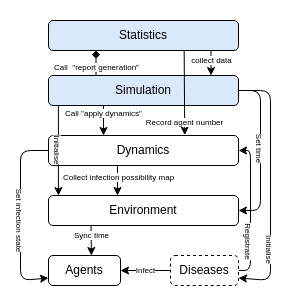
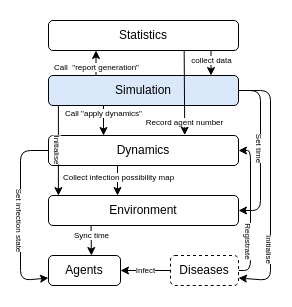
  <mxCell id="0" />
  <mxCell id="1" parent="0" />
  <mxCell id="2" value="Agents&lt;br&gt;" style="rounded=1;whiteSpace=wrap;html=1;fontFamily=Helvetica;" parent="1" vertex="1"><mxGeometry x="48" y="255" width="72" height="30" as="geometry" /></mxCell>
  <mxCell id="3" value="Infect" style="edgeStyle=none;html=1;exitX=0;exitY=0.5;exitDx=0;exitDy=0;entryX=1;entryY=0.5;entryDx=0;entryDy=0;fontSize=8;fontFamily=Helvetica;" parent="1" source="6" target="2" edge="1"><mxGeometry relative="1" as="geometry" /></mxCell>
  <mxCell id="4" style="edgeStyle=none;html=1;fontSize=8;entryX=1;entryY=0.5;entryDx=0;entryDy=0;fontFamily=Helvetica;" parent="1" source="6" target="13" edge="1"><mxGeometry relative="1" as="geometry"><mxPoint x="290" y="270" as="targetPoint" /><Array as="points"><mxPoint x="250" y="270" /><mxPoint x="250" y="150" /></Array></mxGeometry></mxCell>
  <mxCell id="5" value="Registrate" style="edgeLabel;html=1;align=center;verticalAlign=middle;resizable=0;points=[];fontSize=8;rotation=90;" parent="4" vertex="1" connectable="0"><mxGeometry x="-0.374" y="1" relative="1" as="geometry"><mxPoint y="3" as="offset" /></mxGeometry></mxCell>
  <mxCell id="6" value="Diseases" style="rounded=1;whiteSpace=wrap;html=1;fontFamily=Helvetica;dashed=1;" parent="1" vertex="1"><mxGeometry x="170" y="255" width="68" height="30" as="geometry" /></mxCell>
  <mxCell id="7" value="Sync time" style="edgeStyle=none;html=1;exitX=0.224;exitY=0.991;exitDx=0;exitDy=0;entryX=0.536;entryY=0;entryDx=0;entryDy=0;entryPerimeter=0;fontSize=8;exitPerimeter=0;fontFamily=Helvetica;" parent="1" edge="1"><mxGeometry x="-0.309" relative="1" as="geometry"><mxPoint x="90.56" y="224.73" as="sourcePoint" /><mxPoint x="90.88" y="255" as="targetPoint" /><mxPoint as="offset" /></mxGeometry></mxCell>
  <mxCell id="8" value="Environment" style="rounded=1;whiteSpace=wrap;html=1;fontFamily=Helvetica;" parent="1" vertex="1"><mxGeometry x="48" y="195" width="190" height="30" as="geometry" /></mxCell>
  <mxCell id="9" style="edgeStyle=none;html=1;fontSize=8;entryX=0;entryY=0.75;entryDx=0;entryDy=0;fontFamily=Helvetica;" parent="1" source="13" target="2" edge="1"><mxGeometry relative="1" as="geometry"><mxPoint x="-32" y="165" as="targetPoint" /><Array as="points"><mxPoint x="20" y="150" /><mxPoint x="20" y="280" /></Array></mxGeometry></mxCell>
  <mxCell id="10" value="Set infection state" style="edgeLabel;html=1;align=center;verticalAlign=middle;resizable=0;points=[];fontSize=8;rotation=90;" parent="9" vertex="1" connectable="0"><mxGeometry x="-0.198" relative="1" as="geometry"><mxPoint y="22" as="offset" /></mxGeometry></mxCell>
  <mxCell id="11" style="edgeStyle=none;html=1;entryX=0.5;entryY=0;entryDx=0;entryDy=0;fontSize=8;fontFamily=Helvetica;" parent="1" edge="1"><mxGeometry relative="1" as="geometry"><mxPoint x="117" y="165" as="sourcePoint" /><mxPoint x="117" y="195" as="targetPoint" /></mxGeometry></mxCell>
  <mxCell id="12" value="Collect infection possibility map" style="edgeLabel;html=1;align=center;verticalAlign=middle;resizable=0;points=[];fontSize=8;" parent="11" vertex="1" connectable="0"><mxGeometry x="-0.261" relative="1" as="geometry"><mxPoint as="offset" /></mxGeometry></mxCell>
  <mxCell id="13" value="Dynamics" style="rounded=1;whiteSpace=wrap;html=1;fontFamily=Helvetica;" parent="1" vertex="1"><mxGeometry x="48" y="135" width="190" height="30" as="geometry" /></mxCell>
  <mxCell id="14" style="edgeStyle=none;html=1;entryX=1;entryY=0.75;entryDx=0;entryDy=0;fontSize=8;fontFamily=Helvetica;" parent="1" source="24" target="6" edge="1"><mxGeometry relative="1" as="geometry"><Array as="points"><mxPoint x="270" y="90" /><mxPoint x="270" y="280" /></Array></mxGeometry></mxCell>
  <mxCell id="15" value="Initialise" style="edgeLabel;html=1;align=center;verticalAlign=middle;resizable=0;points=[];fontSize=8;rotation=90;" parent="14" vertex="1" connectable="0"><mxGeometry x="0.443" y="-1" relative="1" as="geometry"><mxPoint x="1" y="7" as="offset" /></mxGeometry></mxCell>
  <mxCell id="16" style="edgeStyle=none;html=1;entryX=1;entryY=0.5;entryDx=0;entryDy=0;fontFamily=Helvetica;" parent="1" source="24" target="8" edge="1"><mxGeometry relative="1" as="geometry"><mxPoint x="288" y="130" as="targetPoint" /><Array as="points"><mxPoint x="260" y="90" /><mxPoint x="260" y="210" /></Array></mxGeometry></mxCell>
  <mxCell id="17" value="&lt;font style=&quot;font-size: 8px;&quot;&gt;Set time&lt;/font&gt;" style="edgeLabel;html=1;align=center;verticalAlign=middle;resizable=0;points=[];rotation=90;" parent="16" vertex="1" connectable="0"><mxGeometry x="-0.132" y="-1" relative="1" as="geometry"><mxPoint x="2" y="8" as="offset" /></mxGeometry></mxCell>
  <mxCell id="18" style="edgeStyle=none;html=1;fontSize=8;fontFamily=Helvetica;" parent="1" edge="1"><mxGeometry relative="1" as="geometry"><mxPoint x="103" y="105" as="sourcePoint" /><mxPoint x="103" y="135" as="targetPoint" /></mxGeometry></mxCell>
  <mxCell id="19" value="Call &quot;apply dynamics&quot;" style="edgeLabel;html=1;align=center;verticalAlign=middle;resizable=0;points=[];fontSize=8;" parent="18" vertex="1" connectable="0"><mxGeometry x="-0.37" y="-1" relative="1" as="geometry"><mxPoint y="-2" as="offset" /></mxGeometry></mxCell>
  <mxCell id="20" style="edgeStyle=none;html=1;exitX=0.11;exitY=1.01;exitDx=0;exitDy=0;entryX=0.11;entryY=0.004;entryDx=0;entryDy=0;fontSize=8;exitPerimeter=0;entryPerimeter=0;fontFamily=Helvetica;" parent="1" edge="1"><mxGeometry relative="1" as="geometry"><mxPoint x="57.9" y="105.3" as="sourcePoint" /><mxPoint x="57.9" y="195.12" as="targetPoint" /></mxGeometry></mxCell>
  <mxCell id="21" value="Initialise" style="edgeLabel;html=1;align=center;verticalAlign=middle;resizable=0;points=[];fontSize=8;rotation=90;" parent="20" vertex="1" connectable="0"><mxGeometry x="-0.461" relative="1" as="geometry"><mxPoint y="20" as="offset" /></mxGeometry></mxCell>
- <mxCell id="22" style="edgeStyle=none;html=1;exitX=0.25;exitY=0;exitDx=0;exitDy=0;entryX=0.25;entryY=1;entryDx=0;entryDy=0;fontSize=8;fontFamily=Helvetica;endArrow=diamond;" parent="1" source="24" target="26" edge="1"><mxGeometry relative="1" as="geometry" /></mxCell>
+ <mxCell id="22" style="edgeStyle=none;html=1;exitX=0.25;exitY=0;exitDx=0;exitDy=0;entryX=0.25;entryY=1;entryDx=0;entryDy=0;fontSize=8;fontFamily=Helvetica;" parent="1" source="24" target="26" edge="1"><mxGeometry relative="1" as="geometry" /></mxCell>
  <mxCell id="23" value="Call&amp;nbsp; &quot;report generation&quot;" style="edgeLabel;html=1;align=center;verticalAlign=middle;resizable=0;points=[];fontSize=8;" parent="22" vertex="1" connectable="0"><mxGeometry x="-0.392" y="1" relative="1" as="geometry"><mxPoint x="1" y="-1" as="offset" /></mxGeometry></mxCell>
  <mxCell id="24" value="Simulation" style="rounded=1;whiteSpace=wrap;html=1;fontFamily=Helvetica;fillColor=#dae8fc;" parent="1" vertex="1"><mxGeometry x="48" y="75" width="190" height="30" as="geometry" /></mxCell>
  <mxCell id="25" value="collect data" style="edgeStyle=none;html=1;exitX=0.75;exitY=1;exitDx=0;exitDy=0;entryX=0.75;entryY=0;entryDx=0;entryDy=0;fontSize=8;fontFamily=Helvetica;" parent="1" edge="1"><mxGeometry x="-0.021" relative="1" as="geometry"><mxPoint x="210.5" y="46" as="sourcePoint" /><mxPoint x="210.5" y="75" as="targetPoint" /><mxPoint as="offset" /></mxGeometry></mxCell>
- <mxCell id="26" value="Statistics" style="rounded=1;whiteSpace=wrap;html=1;fontFamily=Helvetica;fillColor=#dae8fc;" parent="1" vertex="1"><mxGeometry x="48" y="20" width="190" height="30" as="geometry" /></mxCell>
+ <mxCell id="26" value="Statistics" style="rounded=1;whiteSpace=wrap;html=1;fontFamily=Helvetica;" parent="1" vertex="1"><mxGeometry x="48" y="20" width="190" height="30" as="geometry" /></mxCell>
  <mxCell id="27" value="" style="endArrow=classic;html=1;fontSize=8;exitX=0.893;exitY=0.99;exitDx=0;exitDy=0;exitPerimeter=0;entryX=0.896;entryY=-0.013;entryDx=0;entryDy=0;entryPerimeter=0;fontFamily=Helvetica;" parent="1" edge="1"><mxGeometry width="50" height="50" relative="1" as="geometry"><mxPoint x="183.67" y="49.7" as="sourcePoint" /><mxPoint x="184.24" y="134.61" as="targetPoint" /></mxGeometry></mxCell>
  <mxCell id="28" value="Record agent number" style="edgeLabel;html=1;align=center;verticalAlign=middle;resizable=0;points=[];fontSize=8;" parent="27" vertex="1" connectable="0"><mxGeometry x="0.521" y="1" relative="1" as="geometry"><mxPoint x="-2" y="7" as="offset" /></mxGeometry></mxCell>
